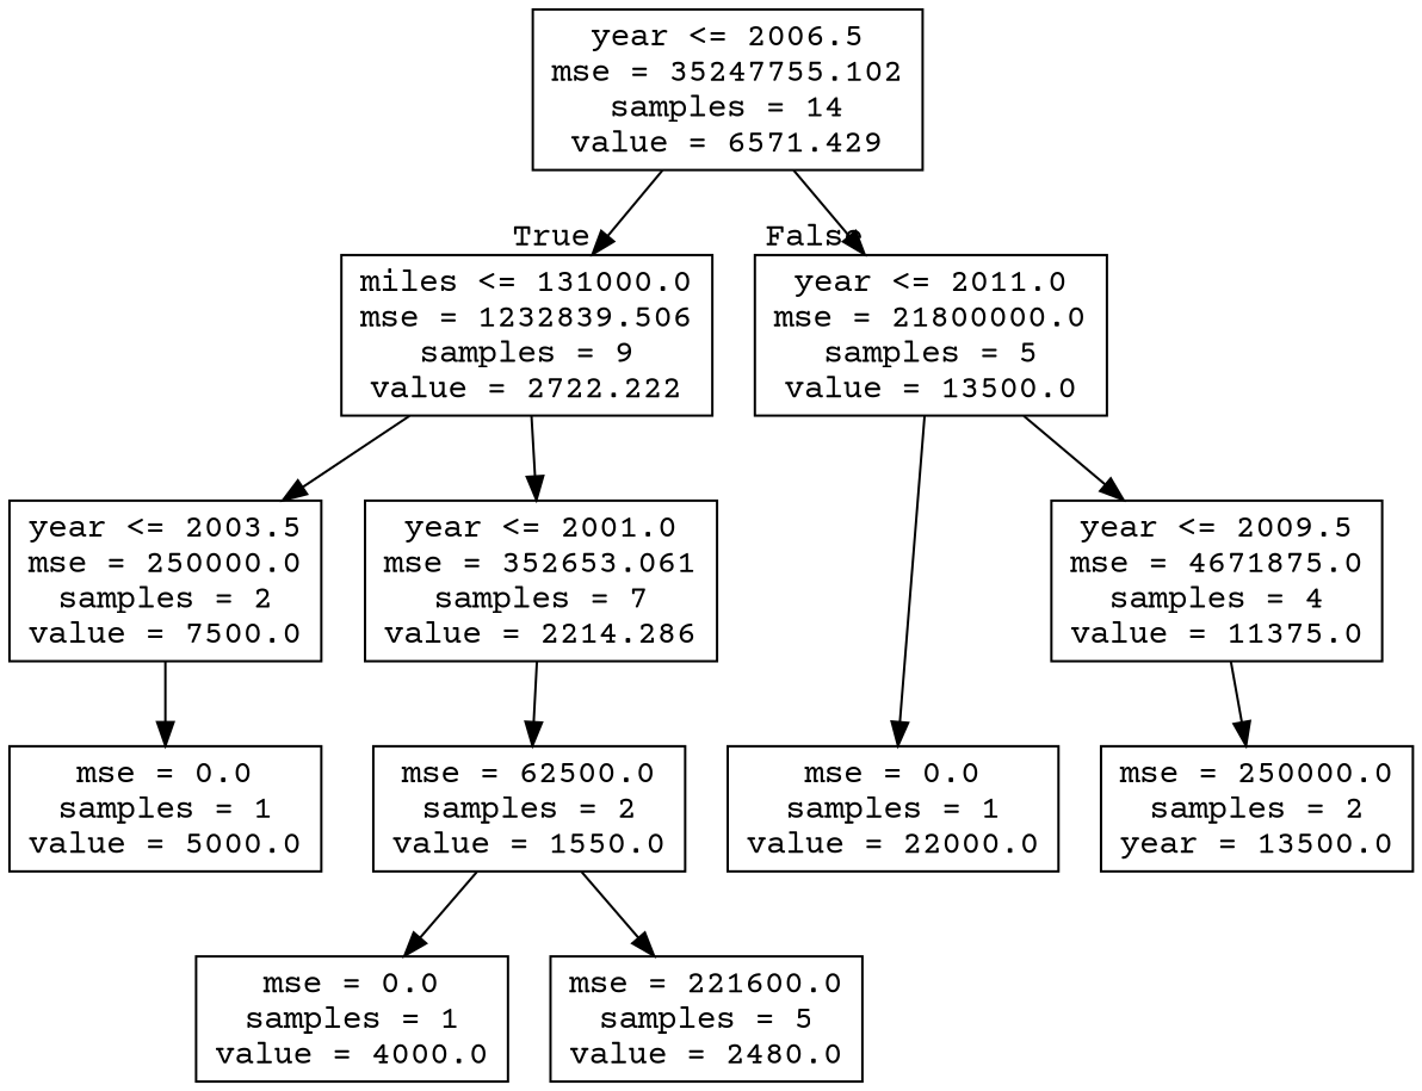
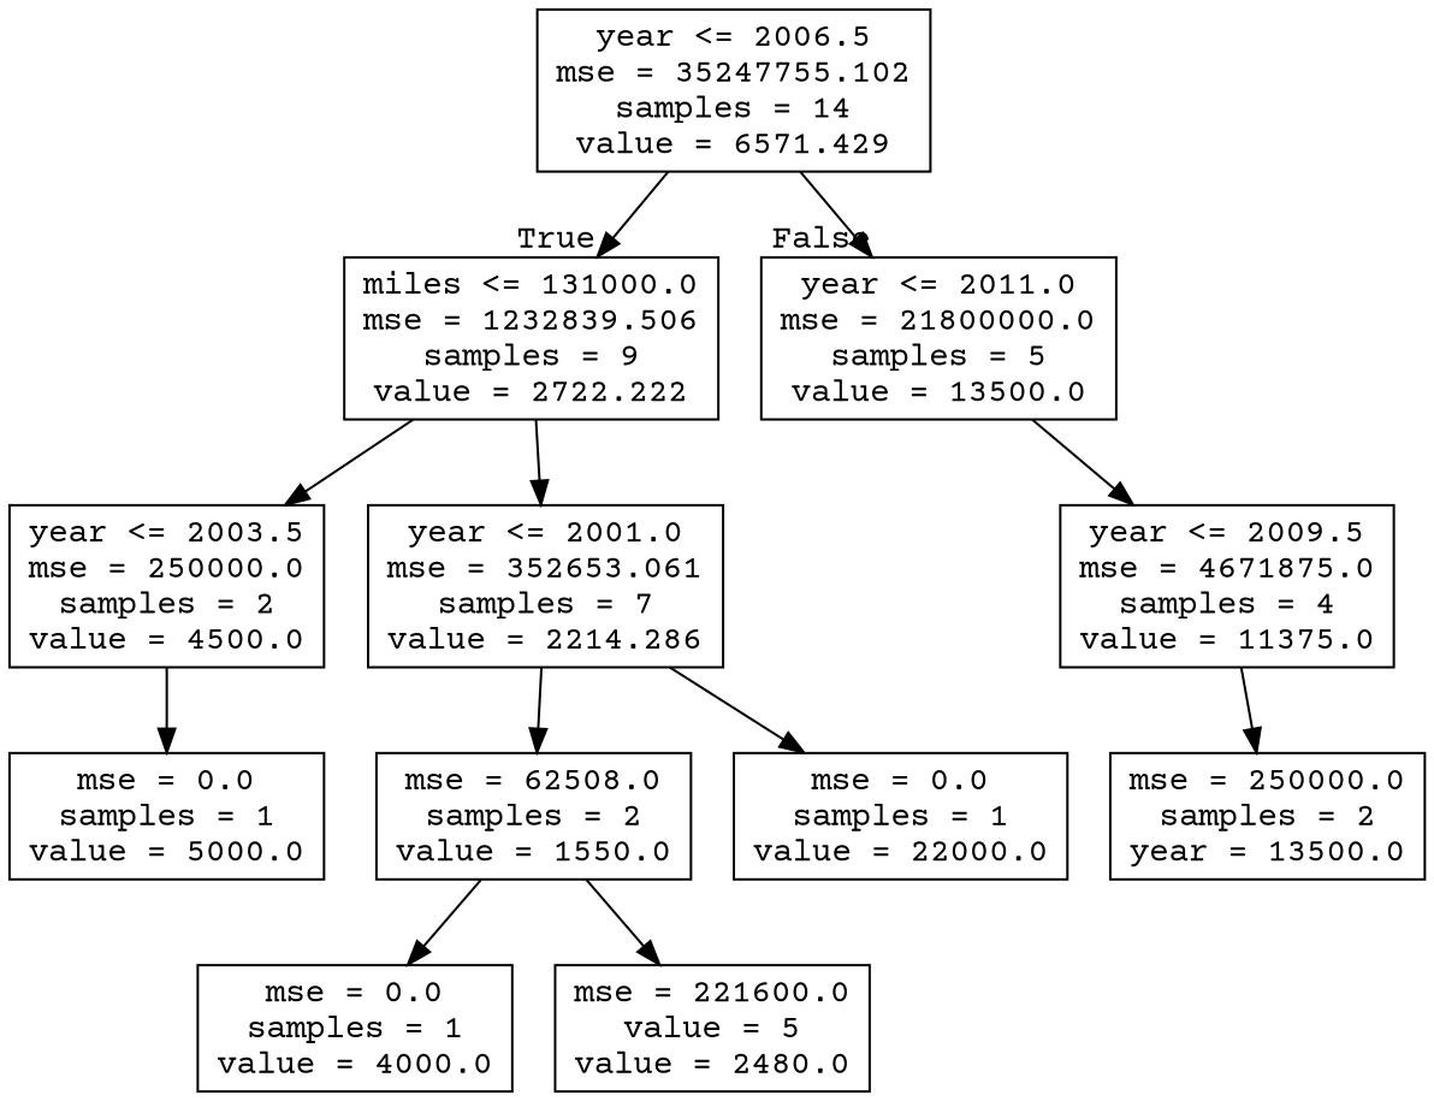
  digraph {
    fontname="Courier Prime"
    node [fontname="Courier Prime" shape=box]
    edge [fontname="Courier Prime"]
    n1 [label="year <= 2006.5\nmse = 35247755.102\nsamples = 14\nvalue = 6571.429"]
    n2 [label="miles <= 131000.0\nmse = 1232839.506\nsamples = 9\nvalue = 2722.222"]
    n3 [label="year <= 2011.0\nmse = 21800000.0\nsamples = 5\nvalue = 13500.0"]
-   n4 [label="year <= 2003.5\nmse = 250000.0\nsamples = 2\nvalue = 7500.0"]
+   n4 [label="year <= 2003.5\nmse = 250000.0\nsamples = 2\nvalue = 4500.0"]
    n5 [label="year <= 2001.0\nmse = 352653.061\nsamples = 7\nvalue = 2214.286"]
    n6 [label="year <= 2009.5\nmse = 4671875.0\nsamples = 4\nvalue = 11375.0"]
    n7 [label="mse = 0.0\nsamples = 1\nvalue = 22000.0"]
    n8 [label="mse = 0.0\nsamples = 1\nvalue = 5000.0"]
-   n9 [label="mse = 62500.0\nsamples = 2\nvalue = 1550.0"]
+   n9 [label="mse = 62508.0\nsamples = 2\nvalue = 1550.0"]
    n10 [label="mse = 0.0\nsamples = 1\nvalue = 4000.0"]
-   n11 [label="mse = 221600.0\nsamples = 5\nvalue = 2480.0"]
+   n11 [label="mse = 221600.0\nvalue = 5\nvalue = 2480.0"]
    n12 [label="mse = 250000.0\nsamples = 2\nyear = 13500.0"]
    n1 -> n2 [headlabel=True labelangle=45 labeldistance=2.5]
    n1 -> n3 [headlabel=False labelangle=-45 labeldistance=2.5]
    n2 -> n4
    n2 -> n5
    n3 -> n6
-   n3 -> n7
+   n5 -> n7
    n4 -> n8
    n5 -> n9
    n6 -> n12
    n9 -> n10
    n9 -> n11
  }
